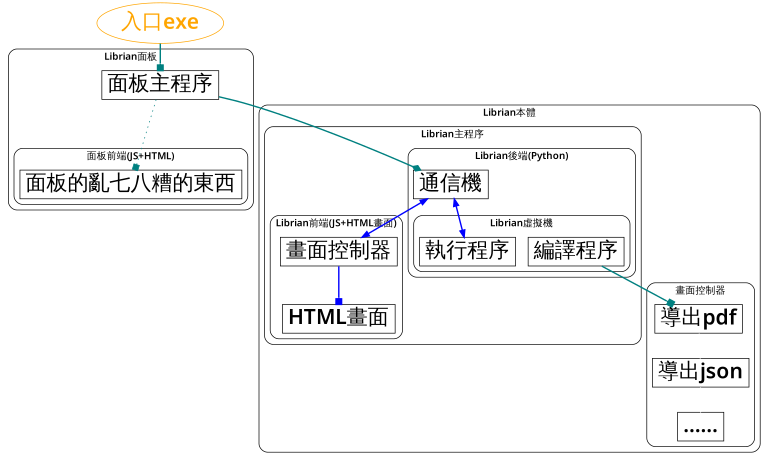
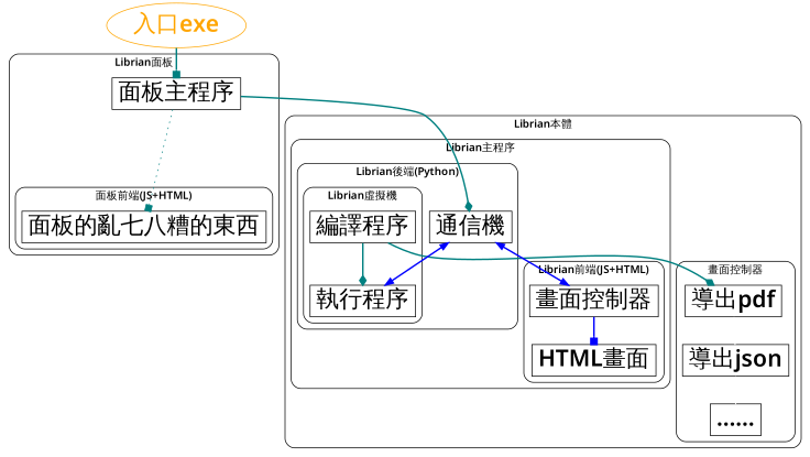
  digraph {
    compound=true
    fontname="Source Han Serif TC Semibold"
    style=rounded
    node [fontname="Source Han Serif TC Semibold" fontsize=30 shape=box]
    edge [color=teal fontname="Source Han Serif TC Semibold" fontsize=15 style=bold]
    "編譯程序"
    "畫面控制器"
    "導出pdf"
    "導出json"
    "……"
    "HTML畫面"
    "執行程序"
    "通信機"
    "面板的亂七八糟的東西"
    "面板主程序"
    "入口exe" [color=orange fontcolor=orange shape=oval]
    subgraph sub_1 {
      "編譯程序"
      "畫面控制器"
    }
    subgraph cluster_2 {
      label="Librian本體"
      subgraph cluster_3 {
        label="畫面控制器"
        "導出pdf"
        "導出json"
        "……"
      }
      subgraph cluster_4 {
        label="Librian主程序"
        subgraph cluster_5 {
-         label="Librian前端(JS+HTML畫面)"
+         label="Librian前端(JS+HTML)"
          "畫面控制器"
          "HTML畫面"
        }
        subgraph cluster_6 {
          label="Librian後端(Python)"
          "通信機"
          subgraph cluster_7 {
            label="Librian虛擬機"
            "編譯程序"
            "執行程序"
          }
        }
      }
    }
    subgraph cluster_8 {
      label="Librian面板"
      "面板主程序"
      subgraph cluster_9 {
        label="面板前端(JS+HTML)"
        "面板的亂七八糟的東西"
      }
    }
-   "編譯程序" -> "導出pdf" [arrowhead=box]
+   "編譯程序" -> "導出pdf" [arrowhead=diamond]
+   "編譯程序" -> "執行程序" [arrowhead=diamond]
    "畫面控制器" -> "HTML畫面" [arrowhead=box color=blue]
    "導出pdf" -> "導出json" [color=white style=""]
    "導出json" -> "……" [color=white style=""]
    "通信機" -> "畫面控制器" [color=blue dir=both]
    "通信機" -> "執行程序" [color=blue dir=both]
    "面板主程序" -> "通信機" [arrowhead=diamond]
    "面板主程序" -> "面板的亂七八糟的東西" [arrowhead=box style=dotted]
    "入口exe" -> "面板主程序" [arrowhead=box]
  }
